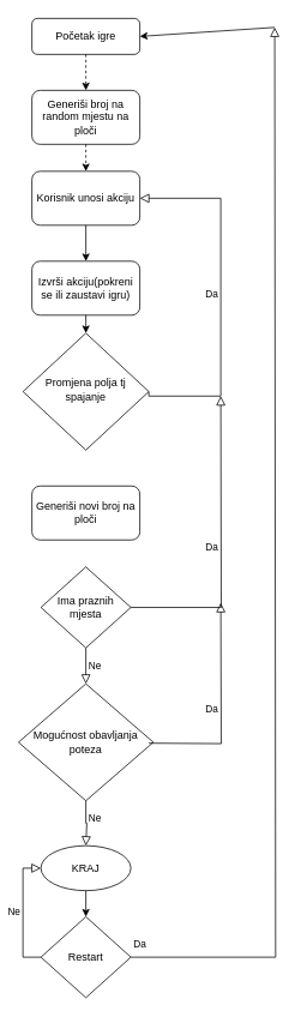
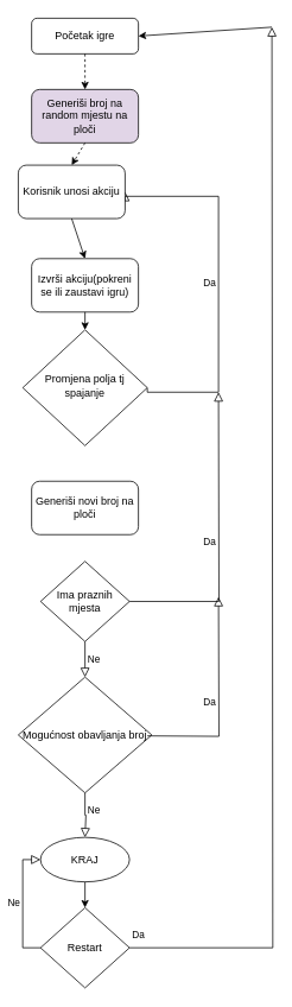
  <mxCell id="0" />
  <mxCell id="1" parent="0" />
  <mxCell id="2" value="Početak igre" style="rounded=1;whiteSpace=wrap;html=1;fontSize=12;glass=0;strokeWidth=1;shadow=0;" parent="1" vertex="1"><mxGeometry x="35" y="20" width="120" height="40" as="geometry" /></mxCell>
  <mxCell id="3" value="Da" style="edgeStyle=orthogonalEdgeStyle;rounded=0;html=1;jettySize=auto;orthogonalLoop=1;fontSize=11;endArrow=block;endFill=0;endSize=8;strokeWidth=1;shadow=0;labelBackgroundColor=none;exitX=1;exitY=0.5;exitDx=0;exitDy=0;entryX=1;entryY=0.5;entryDx=0;entryDy=0;" parent="1" source="4" target="7" edge="1"><mxGeometry y="10" relative="1" as="geometry"><mxPoint as="offset" /><mxPoint x="315" y="340" as="targetPoint" /><Array as="points"><mxPoint x="165" y="440" /><mxPoint x="245" y="440" /><mxPoint x="245" y="220" /></Array></mxGeometry></mxCell>
  <mxCell id="4" value="Promjena polja tj spajanje" style="rhombus;whiteSpace=wrap;html=1;shadow=0;fontFamily=Helvetica;fontSize=12;align=center;strokeWidth=1;spacing=6;spacingTop=-4;" parent="1" vertex="1"><mxGeometry x="25" y="370" width="140" height="130" as="geometry" /></mxCell>
- <mxCell id="5" value="Generiši broj na random mjestu na ploči" style="rounded=1;whiteSpace=wrap;html=1;fontSize=12;glass=0;strokeWidth=1;shadow=0;" vertex="1" parent="1"><mxGeometry x="35" y="100" width="120" height="60" as="geometry" /></mxCell>
+ <mxCell id="5" value="Generiši broj na random mjestu na ploči" style="rounded=1;whiteSpace=wrap;html=1;fontSize=12;glass=0;strokeWidth=1;shadow=0;fillColor=#e1d5e7;" vertex="1" parent="1"><mxGeometry x="35" y="100" width="120" height="60" as="geometry" /></mxCell>
  <mxCell id="6" value="" style="endArrow=classic;html=1;rounded=0;exitX=0.5;exitY=1;exitDx=0;exitDy=0;entryX=0.5;entryY=0;entryDx=0;entryDy=0;dashed=1;" edge="1" parent="1" source="2" target="5"><mxGeometry width="50" height="50" relative="1" as="geometry"><mxPoint x="185" y="90" as="sourcePoint" /><mxPoint x="235" y="40" as="targetPoint" /></mxGeometry></mxCell>
- <mxCell id="7" value="Korisnik unosi akciju" style="rounded=1;whiteSpace=wrap;html=1;" vertex="1" parent="1"><mxGeometry x="35" y="190" width="120" height="60" as="geometry" /></mxCell>
+ <mxCell id="7" value="Korisnik unosi akciju" style="rounded=1;whiteSpace=wrap;html=1;" vertex="1" parent="1"><mxGeometry x="20" y="185" width="120" height="60" as="geometry" /></mxCell>
  <mxCell id="8" value="Izvrši akciju(pokreni se ili zaustavi igru)" style="rounded=1;whiteSpace=wrap;html=1;" vertex="1" parent="1"><mxGeometry x="35" y="290" width="120" height="60" as="geometry" /></mxCell>
  <mxCell id="9" value="" style="endArrow=classic;html=1;rounded=0;exitX=0.5;exitY=1;exitDx=0;exitDy=0;entryX=0.5;entryY=0;entryDx=0;entryDy=0;dashed=1;" edge="1" parent="1" source="5" target="7"><mxGeometry width="50" height="50" relative="1" as="geometry"><mxPoint x="105" y="70" as="sourcePoint" /><mxPoint x="135" y="90" as="targetPoint" /></mxGeometry></mxCell>
  <mxCell id="10" value="" style="endArrow=classic;html=1;rounded=0;exitX=0.5;exitY=1;exitDx=0;exitDy=0;entryX=0.5;entryY=0;entryDx=0;entryDy=0;" edge="1" parent="1" source="7" target="8"><mxGeometry width="50" height="50" relative="1" as="geometry"><mxPoint x="115" y="80" as="sourcePoint" /><mxPoint x="115" y="120" as="targetPoint" /></mxGeometry></mxCell>
  <mxCell id="11" value="" style="endArrow=classic;html=1;rounded=0;exitX=0.5;exitY=1;exitDx=0;exitDy=0;entryX=0.5;entryY=0;entryDx=0;entryDy=0;" edge="1" parent="1" source="8" target="4"><mxGeometry width="50" height="50" relative="1" as="geometry"><mxPoint x="105" y="260" as="sourcePoint" /><mxPoint x="105" y="290" as="targetPoint" /></mxGeometry></mxCell>
  <mxCell id="12" value="Da" style="edgeStyle=orthogonalEdgeStyle;rounded=0;html=1;jettySize=auto;orthogonalLoop=1;fontSize=11;endArrow=block;endFill=0;endSize=8;strokeWidth=1;shadow=0;labelBackgroundColor=none;exitX=1;exitY=0.5;exitDx=0;exitDy=0;" edge="1" parent="1" source="14"><mxGeometry y="10" relative="1" as="geometry"><mxPoint as="offset" /><mxPoint x="215" y="670" as="sourcePoint" /><mxPoint x="245" y="440" as="targetPoint" /></mxGeometry></mxCell>
  <mxCell id="13" value="Generiši novi broj na ploči" style="rounded=1;whiteSpace=wrap;html=1;" vertex="1" parent="1"><mxGeometry x="35" y="540" width="120" height="60" as="geometry" /></mxCell>
  <mxCell id="14" value="Ima praznih mjesta" style="rhombus;whiteSpace=wrap;html=1;" vertex="1" parent="1"><mxGeometry x="45" y="630" width="100" height="90" as="geometry" /></mxCell>
  <mxCell id="15" value="Ne" style="edgeStyle=orthogonalEdgeStyle;rounded=0;html=1;jettySize=auto;orthogonalLoop=1;fontSize=11;endArrow=block;endFill=0;endSize=8;strokeWidth=1;shadow=0;labelBackgroundColor=none;exitX=0.5;exitY=1;exitDx=0;exitDy=0;entryX=0.5;entryY=0;entryDx=0;entryDy=0;" edge="1" parent="1" source="14" target="16"><mxGeometry y="10" relative="1" as="geometry"><mxPoint as="offset" /><mxPoint y="705" as="sourcePoint" x="-125" /><mxPoint x="95" y="780" as="targetPoint" /></mxGeometry></mxCell>
- <mxCell id="16" value="Mogućnost obavljanja poteza" style="rhombus;whiteSpace=wrap;html=1;" vertex="1" parent="1"><mxGeometry x="20" y="760" width="150" height="130" as="geometry" /></mxCell>
+ <mxCell id="16" value="Mogućnost obavljanja broj" style="rhombus;whiteSpace=wrap;html=1;" vertex="1" parent="1"><mxGeometry x="20" y="760" width="150" height="130" as="geometry" /></mxCell>
  <mxCell id="17" value="Da" style="edgeStyle=orthogonalEdgeStyle;rounded=0;html=1;jettySize=auto;orthogonalLoop=1;fontSize=11;endArrow=block;endFill=0;endSize=8;strokeWidth=1;shadow=0;labelBackgroundColor=none;" edge="1" parent="1"><mxGeometry y="10" relative="1" as="geometry"><mxPoint as="offset" /><mxPoint x="165" y="826" as="sourcePoint" /><mxPoint x="245" y="670" as="targetPoint" /></mxGeometry></mxCell>
  <mxCell id="18" value="Ne" style="edgeStyle=orthogonalEdgeStyle;rounded=0;html=1;jettySize=auto;orthogonalLoop=1;fontSize=11;endArrow=block;endFill=0;endSize=8;strokeWidth=1;shadow=0;labelBackgroundColor=none;exitX=0.5;exitY=1;exitDx=0;exitDy=0;" edge="1" parent="1" source="16"><mxGeometry x="-0.208" y="10" relative="1" as="geometry"><mxPoint as="offset" /><mxPoint x="105" y="730" as="sourcePoint" /><mxPoint x="95" y="940" as="targetPoint" /><Array as="points"><mxPoint x="95" y="915" /><mxPoint x="96" y="915" /></Array></mxGeometry></mxCell>
  <mxCell id="19" value="Restart" style="rhombus;whiteSpace=wrap;html=1;" vertex="1" parent="1"><mxGeometry x="45" y="1019" width="100" height="90" as="geometry" /></mxCell>
  <mxCell id="20" value="KRAJ" style="ellipse;whiteSpace=wrap;html=1;" vertex="1" parent="1"><mxGeometry x="45" y="940" width="100" height="50" as="geometry" /></mxCell>
  <mxCell id="21" value="" style="endArrow=classic;html=1;rounded=0;entryX=0.5;entryY=0;entryDx=0;entryDy=0;exitX=0.5;exitY=1;exitDx=0;exitDy=0;" edge="1" parent="1" source="20" target="19"><mxGeometry width="50" height="50" relative="1" as="geometry"><mxPoint x="-25" y="1050" as="sourcePoint" /><mxPoint x="25" y="1000" as="targetPoint" /></mxGeometry></mxCell>
  <mxCell id="22" value="Da" style="edgeStyle=orthogonalEdgeStyle;rounded=0;html=1;jettySize=auto;orthogonalLoop=1;fontSize=11;endArrow=block;endFill=0;endSize=8;strokeWidth=1;shadow=0;labelBackgroundColor=none;exitX=1;exitY=0.5;exitDx=0;exitDy=0;" edge="1" parent="1" source="19"><mxGeometry x="-0.983" y="14" relative="1" as="geometry"><mxPoint as="offset" /><mxPoint x="145" y="1076" as="sourcePoint" /><mxPoint x="305" y="30" as="targetPoint" /><Array as="points"><mxPoint x="306" y="1064" /></Array></mxGeometry></mxCell>
  <mxCell id="23" value="" style="endArrow=classic;html=1;rounded=0;entryX=1;entryY=0.5;entryDx=0;entryDy=0;" edge="1" parent="1" target="2"><mxGeometry width="50" height="50" relative="1" as="geometry"><mxPoint x="305" y="30" as="sourcePoint" /><mxPoint x="245" y="-50" as="targetPoint" /></mxGeometry></mxCell>
  <mxCell id="24" value="Ne" style="edgeStyle=orthogonalEdgeStyle;rounded=0;html=1;jettySize=auto;orthogonalLoop=1;fontSize=11;endArrow=block;endFill=0;endSize=8;strokeWidth=1;shadow=0;labelBackgroundColor=none;exitX=0;exitY=0.5;exitDx=0;exitDy=0;entryX=0;entryY=0.5;entryDx=0;entryDy=0;" edge="1" parent="1" source="19" target="20"><mxGeometry y="10" relative="1" as="geometry"><mxPoint as="offset" /><mxPoint x="-95" y="1042.75" as="sourcePoint" /><mxPoint x="-15" y="886.75" as="targetPoint" /></mxGeometry></mxCell>
